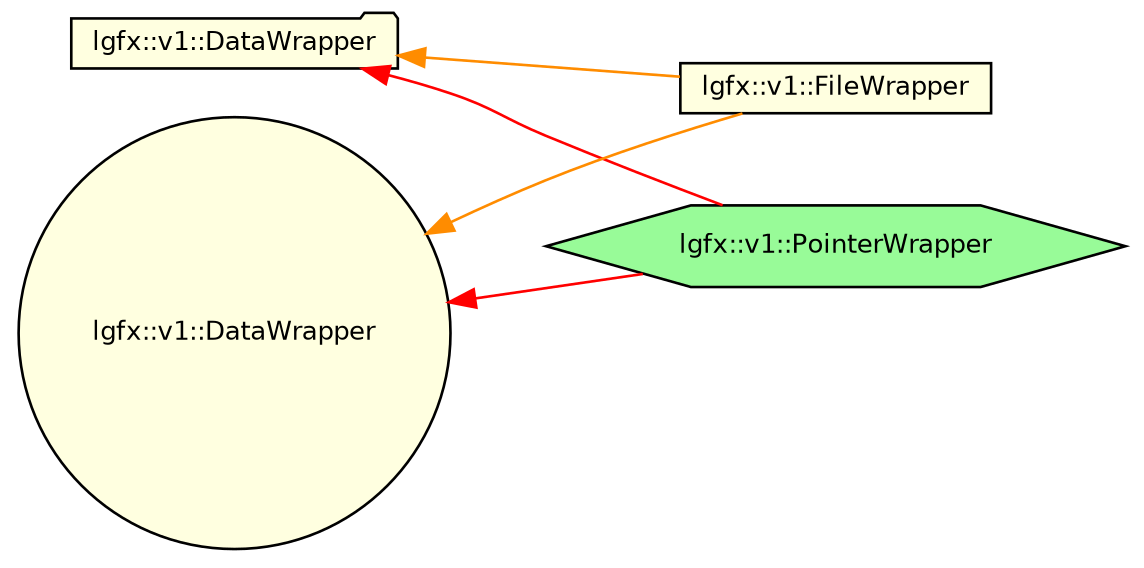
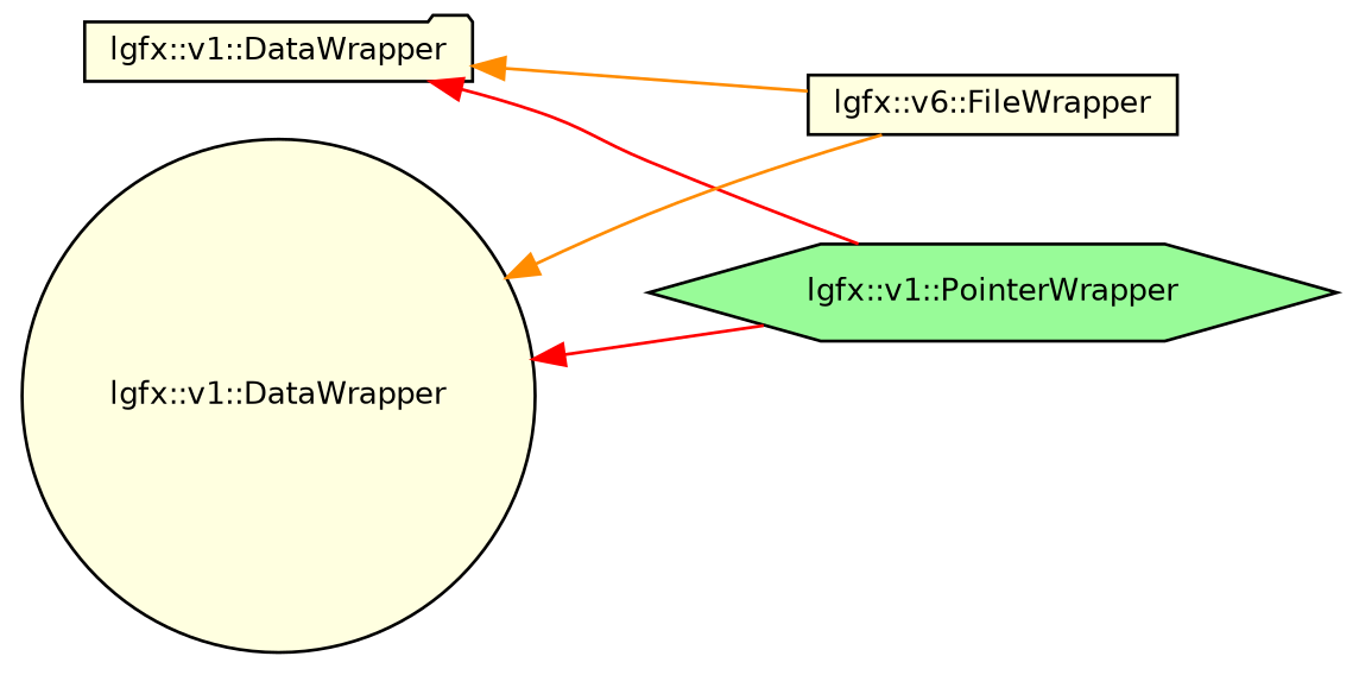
  digraph {
    rankdir=LR
    node [color=black fillcolor=lightyellow fontname=Helvetica fontsize=10 style=filled]
    edge [color=darkorange dir=back fontname=Helvetica fontsize=10 labelfontname=Helvetica labelfontsize=10 style=solid]
    n1 [height=0.2 label="lgfx::v1::DataWrapper" shape=folder width=0.4]
-   n2 [height=0.2 label="lgfx::v1::FileWrapper" shape=box width=0.4]
+   n2 [height=0.2 label="lgfx::v6::FileWrapper" shape=box width=0.4]
    n3 [fillcolor=palegreen height=0.2 label="lgfx::v1::PointerWrapper" shape=hexagon width=0.4]
    n4 [height=0.2 label="lgfx::v1::DataWrapper" shape=circle width=0.4]
    n1 -> n2
    n1 -> n3 [color=red]
    n4 -> n2
    n4 -> n3 [color=red]
  }
